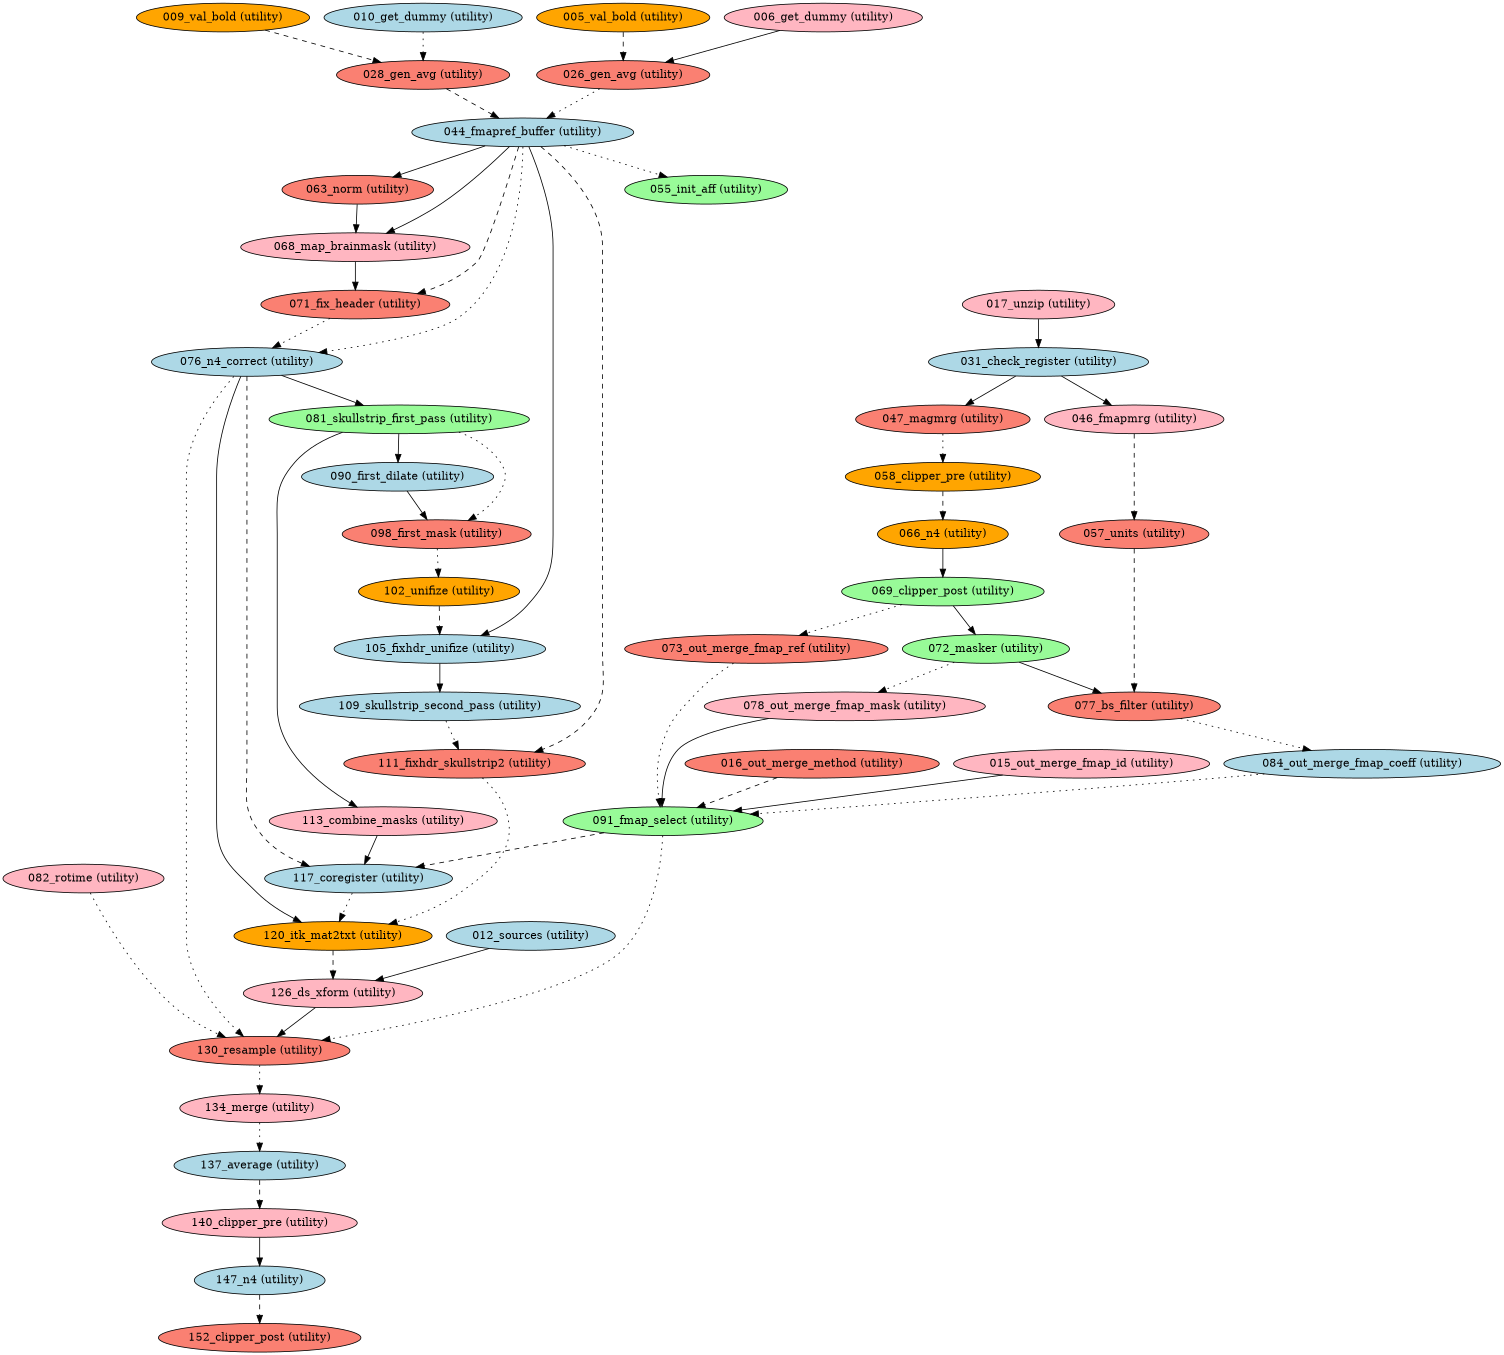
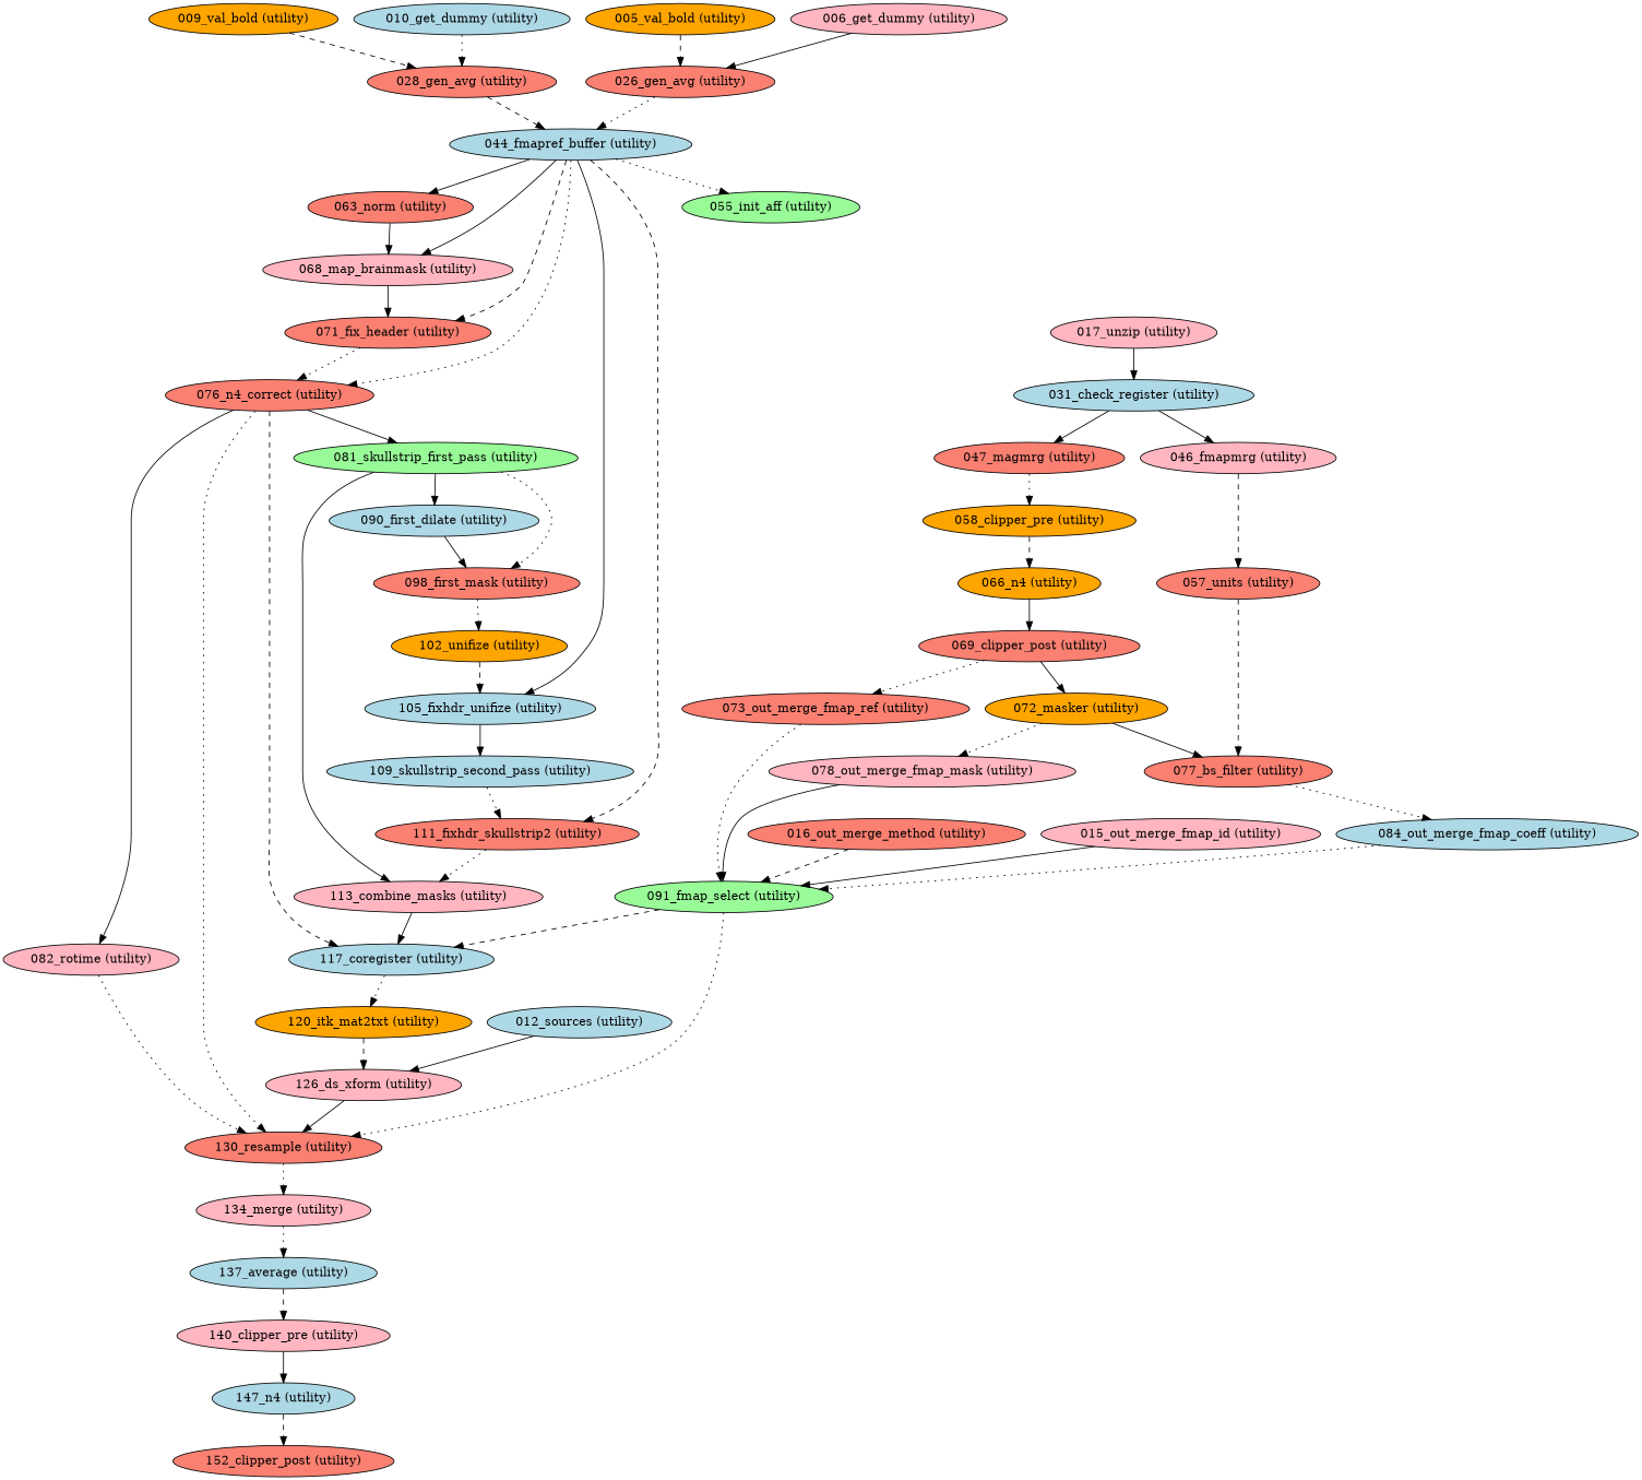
  strict digraph {
    node [fillcolor=salmon style=filled]
    edge [style=solid]
    "147_n4 (utility)" [fillcolor=lightblue]
    "152_clipper_post (utility)"
    "140_clipper_pre (utility)" [fillcolor=lightpink]
    "137_average (utility)" [fillcolor=lightblue]
    "134_merge (utility)" [fillcolor=lightpink]
    "130_resample (utility)"
    "082_rotime (utility)" [fillcolor=lightpink]
-   "076_n4_correct (utility)" [fillcolor=lightblue]
+   "076_n4_correct (utility)"
    "117_coregister (utility)" [fillcolor=lightblue]
    "081_skullstrip_first_pass (utility)" [fillcolor=palegreen]
    "120_itk_mat2txt (utility)" [fillcolor=orange]
    "113_combine_masks (utility)" [fillcolor=lightpink]
    "098_first_mask (utility)"
    "090_first_dilate (utility)" [fillcolor=lightblue]
    "126_ds_xform (utility)" [fillcolor=lightpink]
    "102_unifize (utility)" [fillcolor=orange]
    "091_fmap_select (utility)" [fillcolor=palegreen]
    "071_fix_header (utility)"
    "044_fmapref_buffer (utility)" [fillcolor=lightblue]
    "068_map_brainmask (utility)" [fillcolor=lightpink]
    "063_norm (utility)"
    "055_init_aff (utility)" [fillcolor=palegreen]
    "111_fixhdr_skullstrip2 (utility)"
    "105_fixhdr_unifize (utility)" [fillcolor=lightblue]
    "109_skullstrip_second_pass (utility)" [fillcolor=lightblue]
    "073_out_merge_fmap_ref (utility)"
    "084_out_merge_fmap_coeff (utility)" [fillcolor=lightblue]
    "078_out_merge_fmap_mask (utility)" [fillcolor=lightpink]
    "016_out_merge_method (utility)"
    "015_out_merge_fmap_id (utility)" [fillcolor=lightpink]
    "012_sources (utility)" [fillcolor=lightblue]
    "028_gen_avg (utility)"
    "026_gen_avg (utility)"
-   "069_clipper_post (utility)" [fillcolor=palegreen]
-   "072_masker (utility)" [fillcolor=palegreen]
+   "069_clipper_post (utility)"
+   "072_masker (utility)" [fillcolor=orange]
    "077_bs_filter (utility)"
    "009_val_bold (utility)" [fillcolor=orange]
    "010_get_dummy (utility)" [fillcolor=lightblue]
    "005_val_bold (utility)" [fillcolor=orange]
    "006_get_dummy (utility)" [fillcolor=lightpink]
    "066_n4 (utility)" [fillcolor=orange]
    "057_units (utility)"
    "058_clipper_pre (utility)" [fillcolor=orange]
    "046_fmapmrg (utility)" [fillcolor=lightpink]
    "047_magmrg (utility)"
    "031_check_register (utility)" [fillcolor=lightblue]
    "017_unzip (utility)" [fillcolor=lightpink]
    "147_n4 (utility)" -> "152_clipper_post (utility)" [style=dashed]
    "140_clipper_pre (utility)" -> "147_n4 (utility)"
    "137_average (utility)" -> "140_clipper_pre (utility)" [style=dashed]
    "134_merge (utility)" -> "137_average (utility)" [style=dotted]
    "130_resample (utility)" -> "134_merge (utility)" [style=dotted]
    "082_rotime (utility)" -> "130_resample (utility)" [style=dotted]
    "076_n4_correct (utility)" -> "130_resample (utility)" [style=dotted]
-   "076_n4_correct (utility)" -> "120_itk_mat2txt (utility)"
+   "076_n4_correct (utility)" -> "082_rotime (utility)"
    "076_n4_correct (utility)" -> "117_coregister (utility)" [style=dashed]
    "076_n4_correct (utility)" -> "081_skullstrip_first_pass (utility)"
    "117_coregister (utility)" -> "120_itk_mat2txt (utility)" [style=dotted]
    "081_skullstrip_first_pass (utility)" -> "113_combine_masks (utility)"
    "081_skullstrip_first_pass (utility)" -> "098_first_mask (utility)" [style=dotted]
    "081_skullstrip_first_pass (utility)" -> "090_first_dilate (utility)"
    "120_itk_mat2txt (utility)" -> "126_ds_xform (utility)" [style=dashed]
    "113_combine_masks (utility)" -> "117_coregister (utility)"
    "098_first_mask (utility)" -> "102_unifize (utility)" [style=dotted]
    "090_first_dilate (utility)" -> "098_first_mask (utility)"
    "126_ds_xform (utility)" -> "130_resample (utility)"
    "102_unifize (utility)" -> "105_fixhdr_unifize (utility)" [style=dashed]
    "091_fmap_select (utility)" -> "130_resample (utility)" [style=dotted]
    "091_fmap_select (utility)" -> "117_coregister (utility)" [style=dashed]
    "071_fix_header (utility)" -> "076_n4_correct (utility)" [style=dotted]
    "044_fmapref_buffer (utility)" -> "076_n4_correct (utility)" [style=dotted]
    "044_fmapref_buffer (utility)" -> "071_fix_header (utility)" [style=dashed]
    "044_fmapref_buffer (utility)" -> "068_map_brainmask (utility)"
    "044_fmapref_buffer (utility)" -> "063_norm (utility)"
    "044_fmapref_buffer (utility)" -> "055_init_aff (utility)" [style=dotted]
    "044_fmapref_buffer (utility)" -> "111_fixhdr_skullstrip2 (utility)" [style=dashed]
    "044_fmapref_buffer (utility)" -> "105_fixhdr_unifize (utility)"
    "068_map_brainmask (utility)" -> "071_fix_header (utility)"
    "063_norm (utility)" -> "068_map_brainmask (utility)"
-   "111_fixhdr_skullstrip2 (utility)" -> "120_itk_mat2txt (utility)" [style=dotted]
+   "111_fixhdr_skullstrip2 (utility)" -> "113_combine_masks (utility)" [style=dotted]
    "105_fixhdr_unifize (utility)" -> "109_skullstrip_second_pass (utility)"
    "109_skullstrip_second_pass (utility)" -> "111_fixhdr_skullstrip2 (utility)" [style=dotted]
    "073_out_merge_fmap_ref (utility)" -> "091_fmap_select (utility)" [style=dotted]
    "084_out_merge_fmap_coeff (utility)" -> "091_fmap_select (utility)" [style=dotted]
    "078_out_merge_fmap_mask (utility)" -> "091_fmap_select (utility)"
    "016_out_merge_method (utility)" -> "091_fmap_select (utility)" [style=dashed]
    "015_out_merge_fmap_id (utility)" -> "091_fmap_select (utility)"
    "012_sources (utility)" -> "126_ds_xform (utility)"
    "028_gen_avg (utility)" -> "044_fmapref_buffer (utility)" [style=dashed]
    "026_gen_avg (utility)" -> "044_fmapref_buffer (utility)" [style=dotted]
    "069_clipper_post (utility)" -> "073_out_merge_fmap_ref (utility)" [style=dotted]
    "069_clipper_post (utility)" -> "072_masker (utility)"
    "072_masker (utility)" -> "078_out_merge_fmap_mask (utility)" [style=dotted]
    "072_masker (utility)" -> "077_bs_filter (utility)"
    "077_bs_filter (utility)" -> "084_out_merge_fmap_coeff (utility)" [style=dotted]
    "009_val_bold (utility)" -> "028_gen_avg (utility)" [style=dashed]
    "010_get_dummy (utility)" -> "028_gen_avg (utility)" [style=dotted]
    "005_val_bold (utility)" -> "026_gen_avg (utility)" [style=dashed]
    "006_get_dummy (utility)" -> "026_gen_avg (utility)"
    "066_n4 (utility)" -> "069_clipper_post (utility)"
    "057_units (utility)" -> "077_bs_filter (utility)" [style=dashed]
    "058_clipper_pre (utility)" -> "066_n4 (utility)" [style=dashed]
    "046_fmapmrg (utility)" -> "057_units (utility)" [style=dashed]
    "047_magmrg (utility)" -> "058_clipper_pre (utility)" [style=dotted]
    "031_check_register (utility)" -> "046_fmapmrg (utility)"
    "031_check_register (utility)" -> "047_magmrg (utility)"
    "017_unzip (utility)" -> "031_check_register (utility)"
  }
